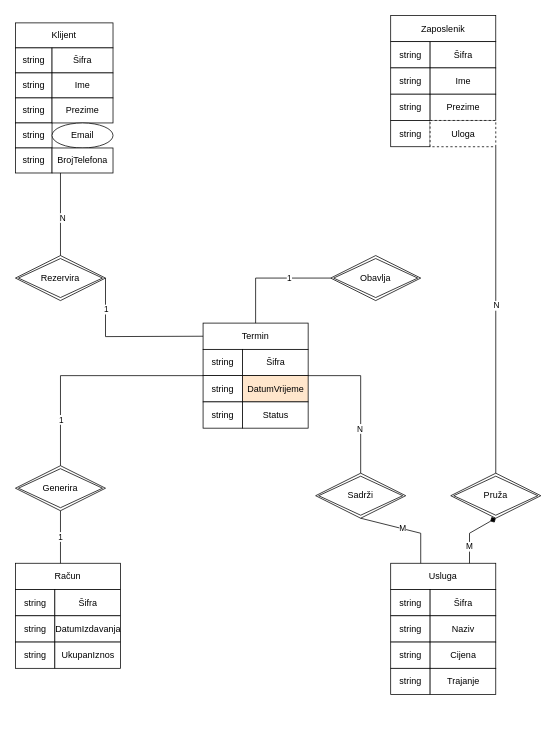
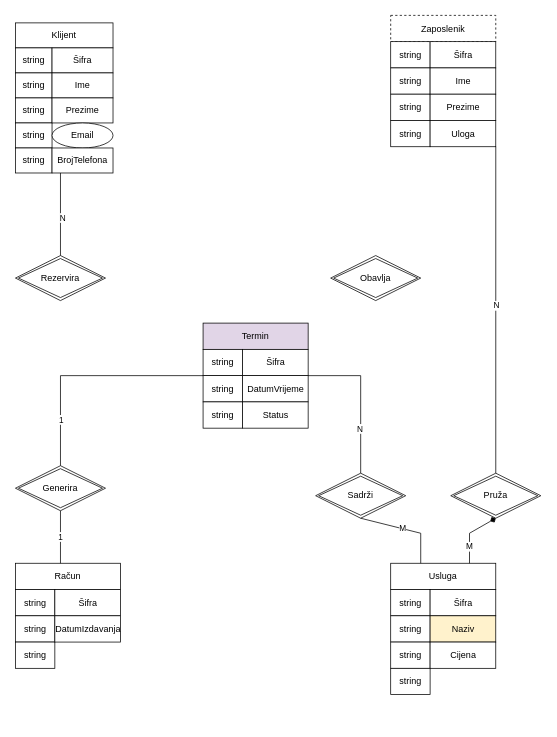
  <mxCell id="0" />
  <mxCell id="1" parent="0" />
  <mxCell id="2" value="" style="group" vertex="1" connectable="0" parent="1"><mxGeometry x="20" y="30" width="130" height="200" as="geometry" /></mxCell>
  <mxCell id="3" value="&lt;span&gt;Klijent&lt;/span&gt;" style="rounded=0;whiteSpace=wrap;html=1;" vertex="1" parent="2"><mxGeometry width="130" height="33.333" as="geometry" /></mxCell>
  <mxCell id="4" value="string" style="rounded=0;whiteSpace=wrap;html=1;" vertex="1" parent="2"><mxGeometry y="33.333" width="48.75" height="33.333" as="geometry" /></mxCell>
  <mxCell id="5" value="Šifra" style="rounded=0;whiteSpace=wrap;html=1;" vertex="1" parent="2"><mxGeometry x="48.75" y="33.333" width="81.25" height="33.333" as="geometry" /></mxCell>
  <mxCell id="6" value="string" style="rounded=0;whiteSpace=wrap;html=1;" vertex="1" parent="2"><mxGeometry y="66.667" width="48.75" height="33.333" as="geometry" /></mxCell>
  <mxCell id="7" value="string" style="rounded=0;whiteSpace=wrap;html=1;" vertex="1" parent="2"><mxGeometry y="100" width="48.75" height="33.333" as="geometry" /></mxCell>
  <mxCell id="8" value="string" style="rounded=0;whiteSpace=wrap;html=1;" vertex="1" parent="2"><mxGeometry y="133.333" width="48.75" height="33.333" as="geometry" /></mxCell>
  <mxCell id="9" value="string" style="rounded=0;whiteSpace=wrap;html=1;" vertex="1" parent="2"><mxGeometry y="166.667" width="48.75" height="33.333" as="geometry" /></mxCell>
  <mxCell id="10" value="Ime" style="rounded=0;whiteSpace=wrap;html=1;" vertex="1" parent="2"><mxGeometry x="48.75" y="66.667" width="81.25" height="33.333" as="geometry" /></mxCell>
  <mxCell id="11" value="Prezime" style="rounded=0;whiteSpace=wrap;html=1;" vertex="1" parent="2"><mxGeometry x="48.75" y="100" width="81.25" height="33.333" as="geometry" /></mxCell>
  <mxCell id="12" value="Email" style="ellipse;whiteSpace=wrap;html=1;" vertex="1" parent="2"><mxGeometry x="48.75" y="133.333" width="81.25" height="33.333" as="geometry" /></mxCell>
  <mxCell id="13" value="BrojTelefona" style="rounded=0;whiteSpace=wrap;html=1;" vertex="1" parent="2"><mxGeometry x="48.75" y="166.667" width="81.25" height="33.333" as="geometry" /></mxCell>
  <mxCell id="14" value="" style="group" vertex="1" connectable="0" parent="1"><mxGeometry x="520" y="20" width="140" height="210" as="geometry" /></mxCell>
  <mxCell id="15" value="" style="group" vertex="1" connectable="0" parent="14"><mxGeometry width="140" height="175" as="geometry" /></mxCell>
- <mxCell id="16" value="Zaposlenik" style="rounded=0;whiteSpace=wrap;html=1;" vertex="1" parent="15"><mxGeometry width="140" height="35" as="geometry" /></mxCell>
+ <mxCell id="16" value="Zaposlenik" style="rounded=0;whiteSpace=wrap;html=1;dashed=1;" vertex="1" parent="15"><mxGeometry width="140" height="35" as="geometry" /></mxCell>
  <mxCell id="17" value="string" style="rounded=0;whiteSpace=wrap;html=1;" vertex="1" parent="15"><mxGeometry y="35" width="52.5" height="35" as="geometry" /></mxCell>
  <mxCell id="18" value="Šifra" style="rounded=0;whiteSpace=wrap;html=1;" vertex="1" parent="15"><mxGeometry x="52.5" y="35" width="87.5" height="35" as="geometry" /></mxCell>
  <mxCell id="19" value="string" style="rounded=0;whiteSpace=wrap;html=1;" vertex="1" parent="15"><mxGeometry y="70" width="52.5" height="35" as="geometry" /></mxCell>
  <mxCell id="20" value="string" style="rounded=0;whiteSpace=wrap;html=1;" vertex="1" parent="15"><mxGeometry y="105" width="52.5" height="35" as="geometry" /></mxCell>
  <mxCell id="21" value="string" style="rounded=0;whiteSpace=wrap;html=1;" vertex="1" parent="15"><mxGeometry y="140" width="52.5" height="35" as="geometry" /></mxCell>
  <mxCell id="22" value="Ime" style="rounded=0;whiteSpace=wrap;html=1;" vertex="1" parent="15"><mxGeometry x="52.5" y="70" width="87.5" height="35" as="geometry" /></mxCell>
  <mxCell id="23" value="Prezime" style="rounded=0;whiteSpace=wrap;html=1;" vertex="1" parent="15"><mxGeometry x="52.5" y="105" width="87.5" height="35" as="geometry" /></mxCell>
- <mxCell id="24" value="Uloga" style="rounded=0;whiteSpace=wrap;html=1;dashed=1;" vertex="1" parent="15"><mxGeometry x="52.5" y="140" width="87.5" height="35" as="geometry" /></mxCell>
+ <mxCell id="24" value="Uloga" style="rounded=0;whiteSpace=wrap;html=1;" vertex="1" parent="15"><mxGeometry x="52.5" y="140" width="87.5" height="35" as="geometry" /></mxCell>
  <mxCell id="25" value="" style="group" vertex="1" connectable="0" parent="1"><mxGeometry x="270" y="430" width="140" height="210" as="geometry" /></mxCell>
  <mxCell id="26" value="" style="group" vertex="1" connectable="0" parent="25"><mxGeometry width="140" height="140" as="geometry" /></mxCell>
- <mxCell id="27" value="Termin" style="rounded=0;whiteSpace=wrap;html=1;" vertex="1" parent="26"><mxGeometry width="140" height="35" as="geometry" /></mxCell>
+ <mxCell id="27" value="Termin" style="rounded=0;whiteSpace=wrap;html=1;fillColor=#e1d5e7;" vertex="1" parent="26"><mxGeometry width="140" height="35" as="geometry" /></mxCell>
  <mxCell id="28" value="string" style="rounded=0;whiteSpace=wrap;html=1;" vertex="1" parent="26"><mxGeometry y="35" width="52.5" height="35" as="geometry" /></mxCell>
  <mxCell id="29" value="Šifra" style="rounded=0;whiteSpace=wrap;html=1;" vertex="1" parent="26"><mxGeometry x="52.5" y="35" width="87.5" height="35" as="geometry" /></mxCell>
  <mxCell id="30" value="string" style="rounded=0;whiteSpace=wrap;html=1;" vertex="1" parent="26"><mxGeometry y="70" width="52.5" height="35" as="geometry" /></mxCell>
  <mxCell id="31" value="string" style="rounded=0;whiteSpace=wrap;html=1;" vertex="1" parent="26"><mxGeometry y="105" width="52.5" height="35" as="geometry" /></mxCell>
- <mxCell id="32" value="DatumVrijeme" style="rounded=0;whiteSpace=wrap;html=1;fillColor=#ffe6cc;" vertex="1" parent="26"><mxGeometry x="52.5" y="70" width="87.5" height="35" as="geometry" /></mxCell>
+ <mxCell id="32" value="DatumVrijeme" style="rounded=0;whiteSpace=wrap;html=1;" vertex="1" parent="26"><mxGeometry x="52.5" y="70" width="87.5" height="35" as="geometry" /></mxCell>
  <mxCell id="33" value="Status" style="rounded=0;whiteSpace=wrap;html=1;" vertex="1" parent="26"><mxGeometry x="52.5" y="105" width="87.5" height="35" as="geometry" /></mxCell>
  <mxCell id="34" value="" style="group" vertex="1" connectable="0" parent="1"><mxGeometry x="20" y="750" width="140" height="210" as="geometry" /></mxCell>
  <mxCell id="35" value="Račun" style="rounded=0;whiteSpace=wrap;html=1;container=0;" vertex="1" parent="34"><mxGeometry width="140" height="35" as="geometry" /></mxCell>
  <mxCell id="36" value="string" style="rounded=0;whiteSpace=wrap;html=1;container=0;" vertex="1" parent="34"><mxGeometry y="35" width="52.5" height="35" as="geometry" /></mxCell>
  <mxCell id="37" value="Šifra" style="rounded=0;whiteSpace=wrap;html=1;container=0;" vertex="1" parent="34"><mxGeometry x="52.5" y="35" width="87.5" height="35" as="geometry" /></mxCell>
  <mxCell id="38" value="string" style="rounded=0;whiteSpace=wrap;html=1;container=0;" vertex="1" parent="34"><mxGeometry y="70" width="52.5" height="35" as="geometry" /></mxCell>
  <mxCell id="39" value="string" style="rounded=0;whiteSpace=wrap;html=1;container=0;" vertex="1" parent="34"><mxGeometry y="105" width="52.5" height="35" as="geometry" /></mxCell>
  <mxCell id="40" value="DatumIzdavanja" style="rounded=0;whiteSpace=wrap;html=1;container=0;" vertex="1" parent="34"><mxGeometry x="52.5" y="70" width="87.5" height="35" as="geometry" /></mxCell>
- <mxCell id="41" value="UkupanIznos" style="rounded=0;whiteSpace=wrap;html=1;container=0;" vertex="1" parent="34"><mxGeometry x="52.5" y="105" width="87.5" height="35" as="geometry" /></mxCell>
  <mxCell id="42" value="" style="group" vertex="1" connectable="0" parent="1"><mxGeometry x="520" y="750" width="140" height="210" as="geometry" /></mxCell>
  <mxCell id="43" value="" style="group" vertex="1" connectable="0" parent="42"><mxGeometry width="140" height="175" as="geometry" /></mxCell>
  <mxCell id="44" value="" style="group" vertex="1" connectable="0" parent="43"><mxGeometry width="140" height="140" as="geometry" /></mxCell>
  <mxCell id="45" value="Usluga" style="rounded=0;whiteSpace=wrap;html=1;" vertex="1" parent="44"><mxGeometry width="140" height="35" as="geometry" /></mxCell>
  <mxCell id="46" value="string" style="rounded=0;whiteSpace=wrap;html=1;" vertex="1" parent="44"><mxGeometry y="35" width="52.5" height="35" as="geometry" /></mxCell>
  <mxCell id="47" value="Šifra" style="rounded=0;whiteSpace=wrap;html=1;" vertex="1" parent="44"><mxGeometry x="52.5" y="35" width="87.5" height="35" as="geometry" /></mxCell>
  <mxCell id="48" value="string" style="rounded=0;whiteSpace=wrap;html=1;" vertex="1" parent="44"><mxGeometry y="70" width="52.5" height="35" as="geometry" /></mxCell>
  <mxCell id="49" value="string" style="rounded=0;whiteSpace=wrap;html=1;" vertex="1" parent="44"><mxGeometry y="105" width="52.5" height="35" as="geometry" /></mxCell>
- <mxCell id="50" value="Naziv" style="rounded=0;whiteSpace=wrap;html=1;" vertex="1" parent="44"><mxGeometry x="52.5" y="70" width="87.5" height="35" as="geometry" /></mxCell>
+ <mxCell id="50" value="Naziv" style="rounded=0;whiteSpace=wrap;html=1;fillColor=#fff2cc;" vertex="1" parent="44"><mxGeometry x="52.5" y="70" width="87.5" height="35" as="geometry" /></mxCell>
  <mxCell id="51" value="Cijena" style="rounded=0;whiteSpace=wrap;html=1;" vertex="1" parent="44"><mxGeometry x="52.5" y="105" width="87.5" height="35" as="geometry" /></mxCell>
  <mxCell id="52" value="string" style="rounded=0;whiteSpace=wrap;html=1;" vertex="1" parent="43"><mxGeometry y="140" width="52.5" height="35" as="geometry" /></mxCell>
- <mxCell id="53" value="Trajanje" style="rounded=0;whiteSpace=wrap;html=1;" vertex="1" parent="43"><mxGeometry x="52.5" y="140" width="87.5" height="35" as="geometry" /></mxCell>
  <mxCell id="54" value="Rezervira" style="shape=rhombus;double=1;perimeter=rhombusPerimeter;whiteSpace=wrap;html=1;align=center;" vertex="1" parent="1"><mxGeometry x="20" y="340" width="120" height="60" as="geometry" /></mxCell>
  <mxCell id="55" value="Obavlja" style="shape=rhombus;double=1;perimeter=rhombusPerimeter;whiteSpace=wrap;html=1;align=center;" vertex="1" parent="1"><mxGeometry x="440" y="340" width="120" height="60" as="geometry" /></mxCell>
  <mxCell id="56" value="Generira" style="shape=rhombus;double=1;perimeter=rhombusPerimeter;whiteSpace=wrap;html=1;align=center;" vertex="1" parent="1"><mxGeometry x="20" y="620" width="120" height="60" as="geometry" /></mxCell>
  <mxCell id="57" value="Sadrži" style="shape=rhombus;double=1;perimeter=rhombusPerimeter;whiteSpace=wrap;html=1;align=center;" vertex="1" parent="1"><mxGeometry x="420" y="630" width="120" height="60" as="geometry" /></mxCell>
  <mxCell id="58" value="Pruža" style="shape=rhombus;double=1;perimeter=rhombusPerimeter;whiteSpace=wrap;html=1;align=center;" vertex="1" parent="1"><mxGeometry x="600" y="630" width="120" height="60" as="geometry" /></mxCell>
  <mxCell id="59" value="" style="endArrow=none;html=1;rounded=0;exitX=0.5;exitY=0;exitDx=0;exitDy=0;" edge="1" parent="1" source="54"><mxGeometry width="50" height="50" relative="1" as="geometry"><mxPoint x="300" y="470" as="sourcePoint" /><mxPoint x="80" y="230" as="targetPoint" /></mxGeometry></mxCell>
  <mxCell id="60" value="N" style="edgeLabel;html=1;align=center;verticalAlign=middle;resizable=0;points=[];" vertex="1" connectable="0" parent="59"><mxGeometry x="-0.075" y="-2" relative="1" as="geometry"><mxPoint as="offset" /></mxGeometry></mxCell>
- <mxCell id="61" value="" style="endArrow=none;html=1;rounded=0;entryX=1;entryY=0.5;entryDx=0;entryDy=0;exitX=0;exitY=0.5;exitDx=0;exitDy=0;" edge="1" parent="1" source="27" target="54"><mxGeometry width="50" height="50" relative="1" as="geometry"><mxPoint x="300" y="470" as="sourcePoint" /><mxPoint x="350" y="420" as="targetPoint" /><Array as="points"><mxPoint x="140" y="448" /></Array></mxGeometry></mxCell>
- <mxCell id="62" value="1" style="edgeLabel;html=1;align=center;verticalAlign=middle;resizable=0;points=[];" vertex="1" connectable="0" parent="61"><mxGeometry x="0.613" relative="1" as="geometry"><mxPoint y="1" as="offset" /></mxGeometry></mxCell>
- <mxCell id="63" value="" style="endArrow=none;html=1;rounded=0;entryX=0;entryY=0.5;entryDx=0;entryDy=0;exitX=0.5;exitY=0;exitDx=0;exitDy=0;" edge="1" parent="1" source="27" target="55"><mxGeometry width="50" height="50" relative="1" as="geometry"><mxPoint x="300" y="470" as="sourcePoint" /><mxPoint x="350" y="420" as="targetPoint" /><Array as="points"><mxPoint x="340" y="370" /></Array></mxGeometry></mxCell>
- <mxCell id="64" value="1" style="edgeLabel;html=1;align=center;verticalAlign=middle;resizable=0;points=[];" vertex="1" connectable="0" parent="63"><mxGeometry x="0.304" relative="1" as="geometry"><mxPoint as="offset" /></mxGeometry></mxCell>
  <mxCell id="65" value="" style="endArrow=none;html=1;rounded=0;entryX=1;entryY=1;entryDx=0;entryDy=0;exitX=0.5;exitY=0;exitDx=0;exitDy=0;" edge="1" parent="1" source="58" target="24"><mxGeometry width="50" height="50" relative="1" as="geometry"><mxPoint x="660" y="620" as="sourcePoint" /><mxPoint x="640" y="200" as="targetPoint" /></mxGeometry></mxCell>
  <mxCell id="66" value="N" style="edgeLabel;html=1;align=center;verticalAlign=middle;resizable=0;points=[];" vertex="1" connectable="0" parent="65"><mxGeometry x="0.031" relative="1" as="geometry"><mxPoint as="offset" /></mxGeometry></mxCell>
  <mxCell id="67" value="1" style="endArrow=none;html=1;rounded=0;entryX=0.5;entryY=1;entryDx=0;entryDy=0;" edge="1" parent="1" target="56"><mxGeometry width="50" height="50" relative="1" as="geometry"><mxPoint x="80" y="750" as="sourcePoint" /><mxPoint x="350" y="420" as="targetPoint" /></mxGeometry></mxCell>
  <mxCell id="68" value="" style="endArrow=none;html=1;rounded=0;exitX=0.5;exitY=0;exitDx=0;exitDy=0;entryX=0;entryY=0;entryDx=0;entryDy=0;" edge="1" parent="1" source="56" target="30"><mxGeometry width="50" height="50" relative="1" as="geometry"><mxPoint x="300" y="470" as="sourcePoint" /><mxPoint x="350" y="420" as="targetPoint" /><Array as="points"><mxPoint x="80" y="500" /></Array></mxGeometry></mxCell>
  <mxCell id="69" value="1" style="edgeLabel;html=1;align=center;verticalAlign=middle;resizable=0;points=[];" vertex="1" connectable="0" parent="68"><mxGeometry x="-0.6" relative="1" as="geometry"><mxPoint as="offset" /></mxGeometry></mxCell>
  <mxCell id="70" value="" style="endArrow=diamond;html=1;rounded=0;entryX=0.5;entryY=1;entryDx=0;entryDy=0;exitX=0.75;exitY=0;exitDx=0;exitDy=0;" edge="1" parent="1" source="45" target="58"><mxGeometry width="50" height="50" relative="1" as="geometry"><mxPoint x="300" y="640" as="sourcePoint" /><mxPoint x="350" y="590" as="targetPoint" /><Array as="points"><mxPoint x="625" y="710" /></Array></mxGeometry></mxCell>
  <mxCell id="71" value="M" style="edgeLabel;html=1;align=center;verticalAlign=middle;resizable=0;points=[];" vertex="1" connectable="0" parent="70"><mxGeometry x="-0.439" y="1" relative="1" as="geometry"><mxPoint as="offset" /></mxGeometry></mxCell>
  <mxCell id="72" value="" style="endArrow=none;html=1;rounded=0;exitX=0.5;exitY=0;exitDx=0;exitDy=0;" edge="1" parent="1" source="57"><mxGeometry width="50" height="50" relative="1" as="geometry"><mxPoint x="300" y="640" as="sourcePoint" /><mxPoint x="410" y="500" as="targetPoint" /><Array as="points"><mxPoint x="480" y="500" /></Array></mxGeometry></mxCell>
  <mxCell id="73" value="N" style="edgeLabel;html=1;align=center;verticalAlign=middle;resizable=0;points=[];" vertex="1" connectable="0" parent="72"><mxGeometry x="-0.398" y="2" relative="1" as="geometry"><mxPoint as="offset" /></mxGeometry></mxCell>
  <mxCell id="74" value="" style="endArrow=none;html=1;rounded=0;entryX=0.5;entryY=1;entryDx=0;entryDy=0;" edge="1" parent="1" target="57"><mxGeometry width="50" height="50" relative="1" as="geometry"><mxPoint x="560" y="750" as="sourcePoint" /><mxPoint x="350" y="590" as="targetPoint" /><Array as="points"><mxPoint x="560" y="710" /></Array></mxGeometry></mxCell>
  <mxCell id="75" value="M" style="edgeLabel;html=1;align=center;verticalAlign=middle;resizable=0;points=[];" vertex="1" connectable="0" parent="74"><mxGeometry x="0.056" relative="1" as="geometry"><mxPoint as="offset" /></mxGeometry></mxCell>
